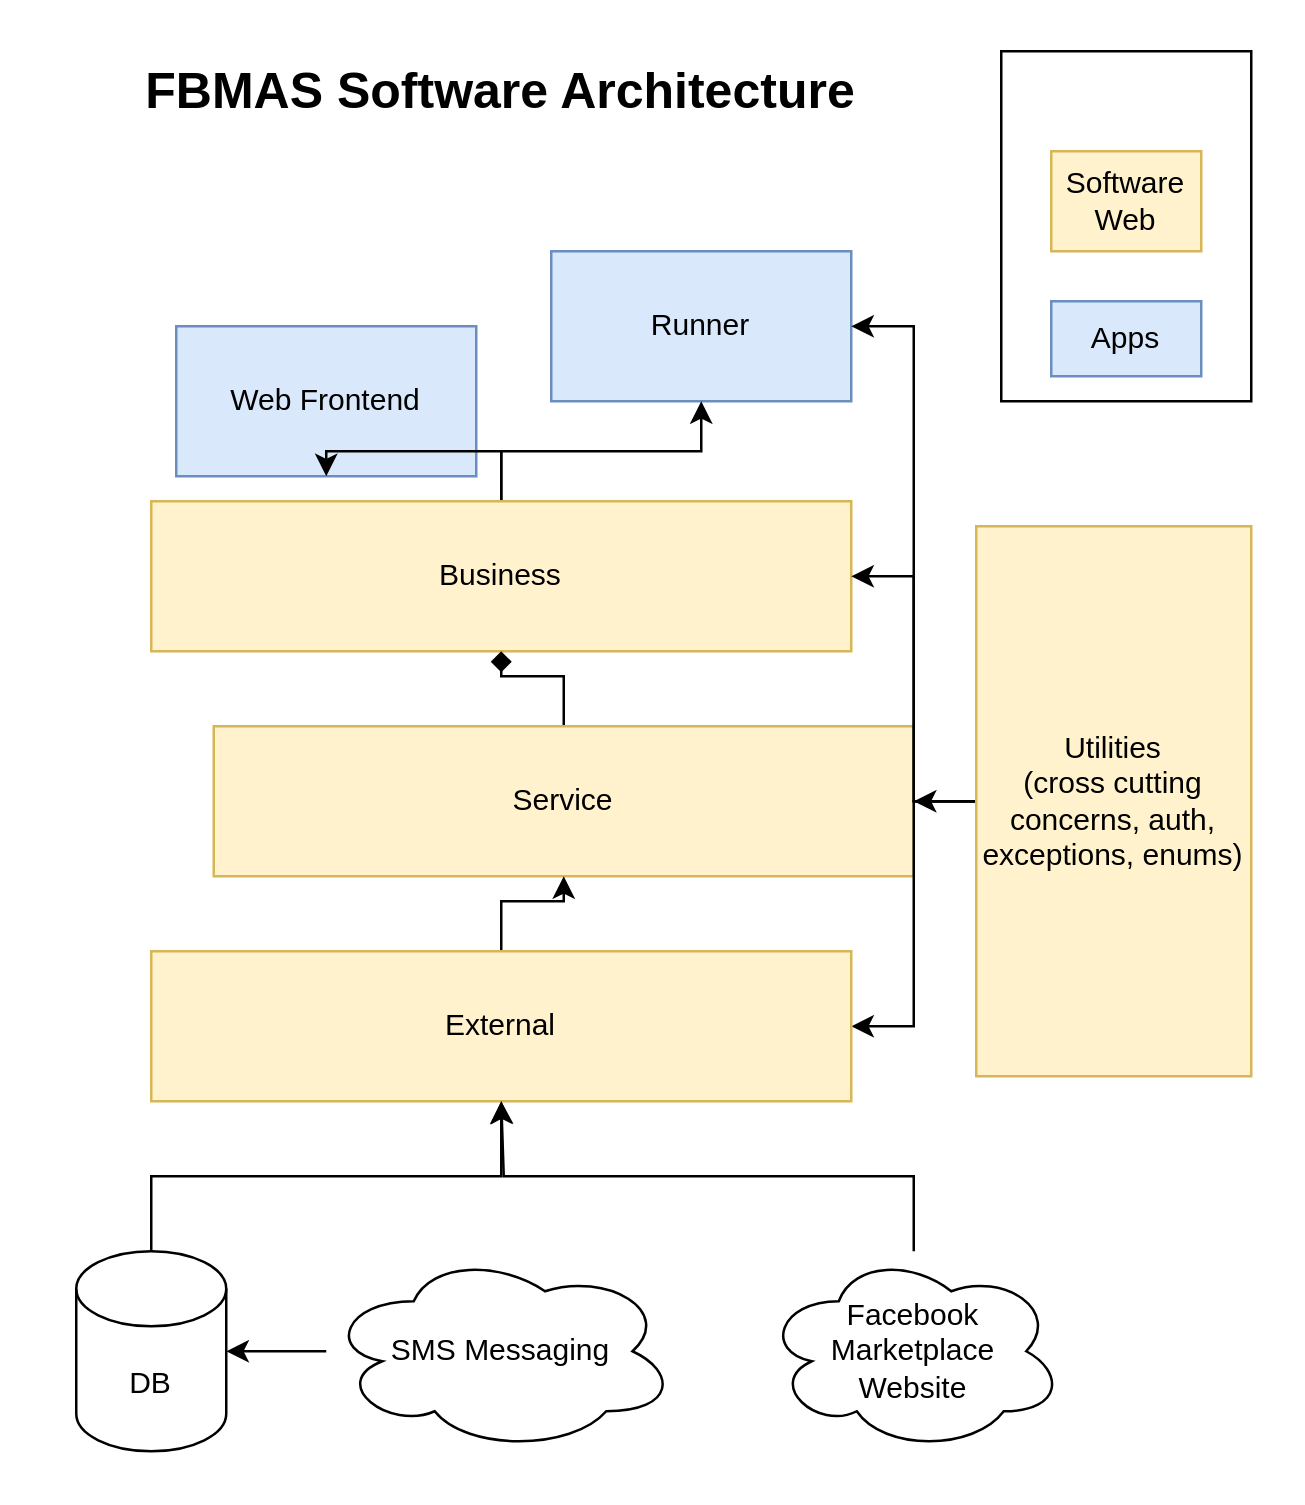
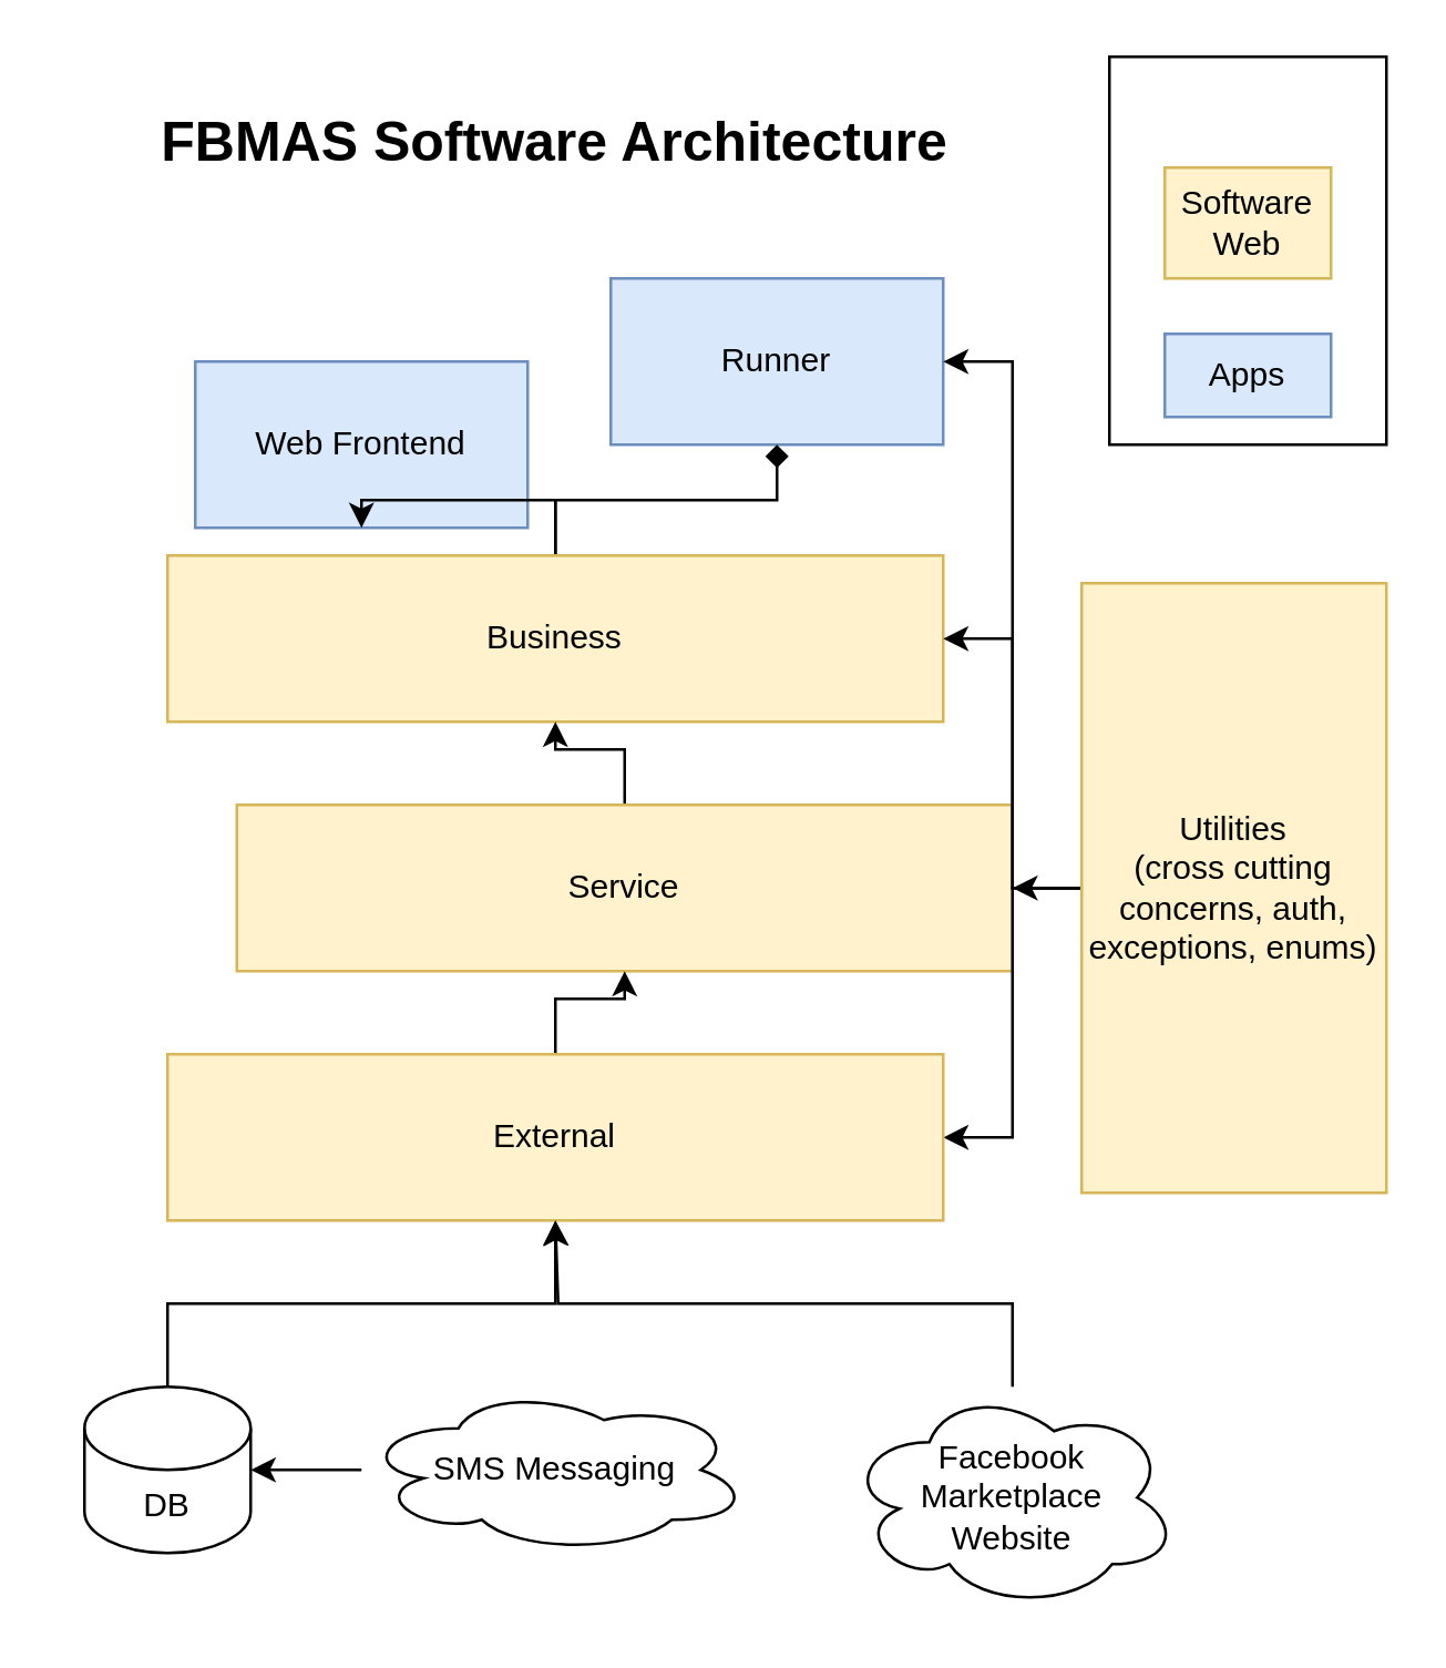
  <mxCell id="0" />
  <mxCell id="1" parent="0" />
  <mxCell id="2" value="" style="rounded=0;whiteSpace=wrap;html=1;" vertex="1" parent="1"><mxGeometry x="400" y="20" width="100" height="140" as="geometry" /></mxCell>
  <mxCell id="3" value="Apps" style="rounded=0;whiteSpace=wrap;html=1;fillColor=#dae8fc;strokeColor=#6c8ebf;" vertex="1" parent="1"><mxGeometry x="420" y="120" width="60" height="30" as="geometry" /></mxCell>
  <mxCell id="4" value="Web Frontend" style="rounded=0;whiteSpace=wrap;html=1;fillColor=#dae8fc;strokeColor=#6c8ebf;" vertex="1" parent="1"><mxGeometry x="70" y="130" width="120" height="60" as="geometry" /></mxCell>
  <mxCell id="5" value="Software Web" style="rounded=0;whiteSpace=wrap;html=1;fillColor=#fff2cc;strokeColor=#d6b656;" vertex="1" parent="1"><mxGeometry x="420" y="60" width="60" height="40" as="geometry" /></mxCell>
  <mxCell id="6" value="Runner" style="rounded=0;whiteSpace=wrap;html=1;fillColor=#dae8fc;strokeColor=#6c8ebf;" vertex="1" parent="1"><mxGeometry x="220" y="100" width="120" height="60" as="geometry" /></mxCell>
  <mxCell id="7" style="edgeStyle=orthogonalEdgeStyle;rounded=0;orthogonalLoop=1;jettySize=auto;html=1;entryX=0.5;entryY=1;entryDx=0;entryDy=0;" edge="1" parent="1" source="9" target="4"><mxGeometry relative="1" as="geometry" /></mxCell>
- <mxCell id="8" style="edgeStyle=orthogonalEdgeStyle;rounded=0;orthogonalLoop=1;jettySize=auto;html=1;entryX=0.5;entryY=1;entryDx=0;entryDy=0;" edge="1" parent="1" source="9" target="6"><mxGeometry relative="1" as="geometry" /></mxCell>
+ <mxCell id="8" style="edgeStyle=orthogonalEdgeStyle;rounded=0;orthogonalLoop=1;jettySize=auto;html=1;entryX=0.5;entryY=1;entryDx=0;entryDy=0;endArrow=diamond;" edge="1" parent="1" source="9" target="6"><mxGeometry relative="1" as="geometry" /></mxCell>
  <mxCell id="9" value="Business" style="rounded=0;whiteSpace=wrap;html=1;fillColor=#fff2cc;strokeColor=#d6b656;" vertex="1" parent="1"><mxGeometry x="60" y="200" width="280" height="60" as="geometry" /></mxCell>
- <mxCell id="10" value="" style="edgeStyle=orthogonalEdgeStyle;rounded=0;orthogonalLoop=1;jettySize=auto;html=1;endArrow=diamond;" edge="1" parent="1" source="11" target="9"><mxGeometry relative="1" as="geometry" /></mxCell>
+ <mxCell id="10" value="" style="edgeStyle=orthogonalEdgeStyle;rounded=0;orthogonalLoop=1;jettySize=auto;html=1;" edge="1" parent="1" source="11" target="9"><mxGeometry relative="1" as="geometry" /></mxCell>
  <mxCell id="11" value="Service" style="rounded=0;whiteSpace=wrap;html=1;fillColor=#fff2cc;strokeColor=#d6b656;" vertex="1" parent="1"><mxGeometry x="85" y="290" width="280" height="60" as="geometry" /></mxCell>
  <mxCell id="12" value="" style="edgeStyle=orthogonalEdgeStyle;rounded=0;orthogonalLoop=1;jettySize=auto;html=1;" edge="1" parent="1" source="16" target="11"><mxGeometry relative="1" as="geometry" /></mxCell>
  <mxCell id="13" style="edgeStyle=orthogonalEdgeStyle;rounded=0;orthogonalLoop=1;jettySize=auto;html=1;entryX=1;entryY=0.5;entryDx=0;entryDy=0;" edge="1" parent="1" source="16" target="9"><mxGeometry relative="1" as="geometry" /></mxCell>
  <mxCell id="14" style="edgeStyle=orthogonalEdgeStyle;rounded=0;orthogonalLoop=1;jettySize=auto;html=1;entryX=1;entryY=0.5;entryDx=0;entryDy=0;" edge="1" parent="1" source="16" target="18"><mxGeometry relative="1" as="geometry" /></mxCell>
  <mxCell id="15" style="edgeStyle=orthogonalEdgeStyle;rounded=0;orthogonalLoop=1;jettySize=auto;html=1;entryX=1;entryY=0.5;entryDx=0;entryDy=0;" edge="1" parent="1" source="16" target="6"><mxGeometry relative="1" as="geometry" /></mxCell>
  <mxCell id="16" value="Utilities&lt;div&gt;(cross cutting concerns, auth, exceptions, enums)&lt;/div&gt;" style="rounded=0;whiteSpace=wrap;html=1;fillColor=#fff2cc;strokeColor=#d6b656;" vertex="1" parent="1"><mxGeometry x="390" y="210" width="110" height="220" as="geometry" /></mxCell>
  <mxCell id="17" value="" style="edgeStyle=orthogonalEdgeStyle;rounded=0;orthogonalLoop=1;jettySize=auto;html=1;" edge="1" parent="1" source="18" target="11"><mxGeometry relative="1" as="geometry" /></mxCell>
  <mxCell id="18" value="External" style="rounded=0;whiteSpace=wrap;html=1;fillColor=#fff2cc;strokeColor=#d6b656;" vertex="1" parent="1"><mxGeometry x="60" y="380" width="280" height="60" as="geometry" /></mxCell>
  <mxCell id="19" value="" style="edgeStyle=orthogonalEdgeStyle;rounded=0;orthogonalLoop=1;jettySize=auto;html=1;" edge="1" parent="1" source="20" target="18"><mxGeometry relative="1" as="geometry" /></mxCell>
- <mxCell id="20" value="DB" style="shape=cylinder3;whiteSpace=wrap;html=1;boundedLbl=1;backgroundOutline=1;size=15;" vertex="1" parent="1"><mxGeometry x="30" y="500" width="60" height="80" as="geometry" /></mxCell>
+ <mxCell id="20" value="DB" style="shape=cylinder3;whiteSpace=wrap;html=1;boundedLbl=1;backgroundOutline=1;size=15;" vertex="1" parent="1"><mxGeometry x="30" y="500" width="60" height="60" as="geometry" /></mxCell>
  <mxCell id="21" value="" style="edgeStyle=orthogonalEdgeStyle;rounded=0;orthogonalLoop=1;jettySize=auto;html=1;" edge="1" parent="1" source="22" target="20"><mxGeometry relative="1" as="geometry" /></mxCell>
- <mxCell id="22" value="SMS Messaging" style="ellipse;shape=cloud;whiteSpace=wrap;html=1;" vertex="1" parent="1"><mxGeometry x="130" y="500" width="140" height="80" as="geometry" /></mxCell>
- <mxCell id="23" value="FBMAS Software Architecture" style="text;html=1;align=center;verticalAlign=middle;whiteSpace=wrap;rounded=0;fontStyle=1;fontSize=20;" vertex="1" parent="1"><mxGeometry x="20" y="20" width="360" height="30" as="geometry" /></mxCell>
+ <mxCell id="22" value="SMS Messaging" style="ellipse;shape=cloud;whiteSpace=wrap;html=1;" vertex="1" parent="1"><mxGeometry x="130" y="500" width="140" height="60" as="geometry" /></mxCell>
+ <mxCell id="23" value="FBMAS Software Architecture" style="text;html=1;align=center;verticalAlign=middle;whiteSpace=wrap;rounded=0;fontStyle=1;fontSize=20;" vertex="1" parent="1"><mxGeometry x="20" y="35" width="360" height="30" as="geometry" /></mxCell>
  <mxCell id="24" style="edgeStyle=orthogonalEdgeStyle;rounded=0;orthogonalLoop=1;jettySize=auto;html=1;entryX=0.5;entryY=1;entryDx=0;entryDy=0;" edge="1" parent="1" source="25" target="18"><mxGeometry relative="1" as="geometry"><mxPoint x="200" y="450" as="targetPoint" /><Array as="points"><mxPoint x="365" y="470" /><mxPoint x="201" y="470" /></Array></mxGeometry></mxCell>
  <mxCell id="25" value="Facebook&lt;div&gt;Marketplace&lt;/div&gt;&lt;div&gt;Website&lt;/div&gt;" style="ellipse;shape=cloud;whiteSpace=wrap;html=1;" vertex="1" parent="1"><mxGeometry x="305" y="500" width="120" height="80" as="geometry" /></mxCell>
